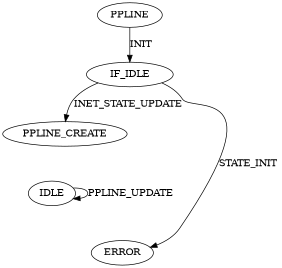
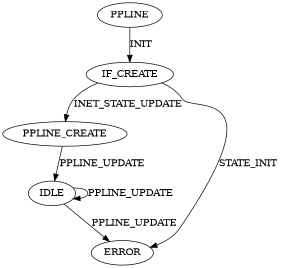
  digraph {
    n1 [init=true label=PPLINE]
-   IF_CREATE [label=IF_IDLE]
+   IF_CREATE
    PPLINE_CREATE
    ERROR
    IDLE
    n1 -> IF_CREATE [label=INIT]
    IF_CREATE -> PPLINE_CREATE [label=INET_STATE_UPDATE]
    IF_CREATE -> ERROR [label=STATE_INIT]
+   PPLINE_CREATE -> IDLE [label=PPLINE_UPDATE]
+   IDLE -> ERROR [label=PPLINE_UPDATE]
    IDLE -> IDLE [label=PPLINE_UPDATE]
  }
